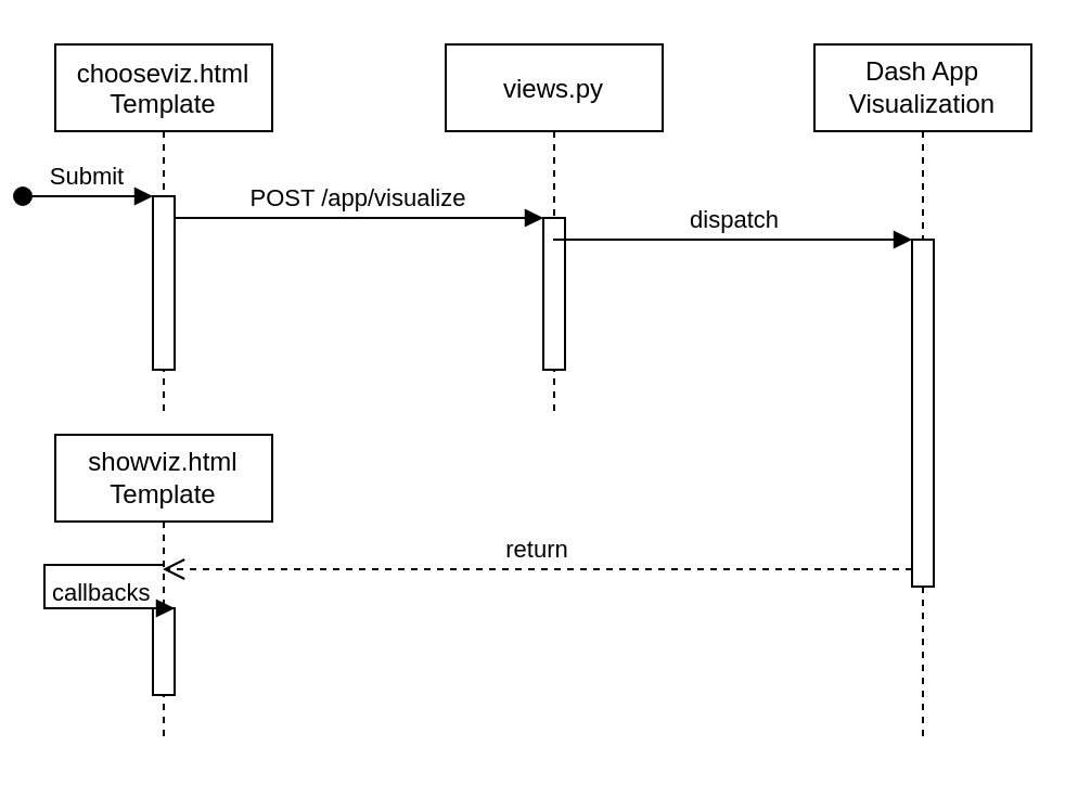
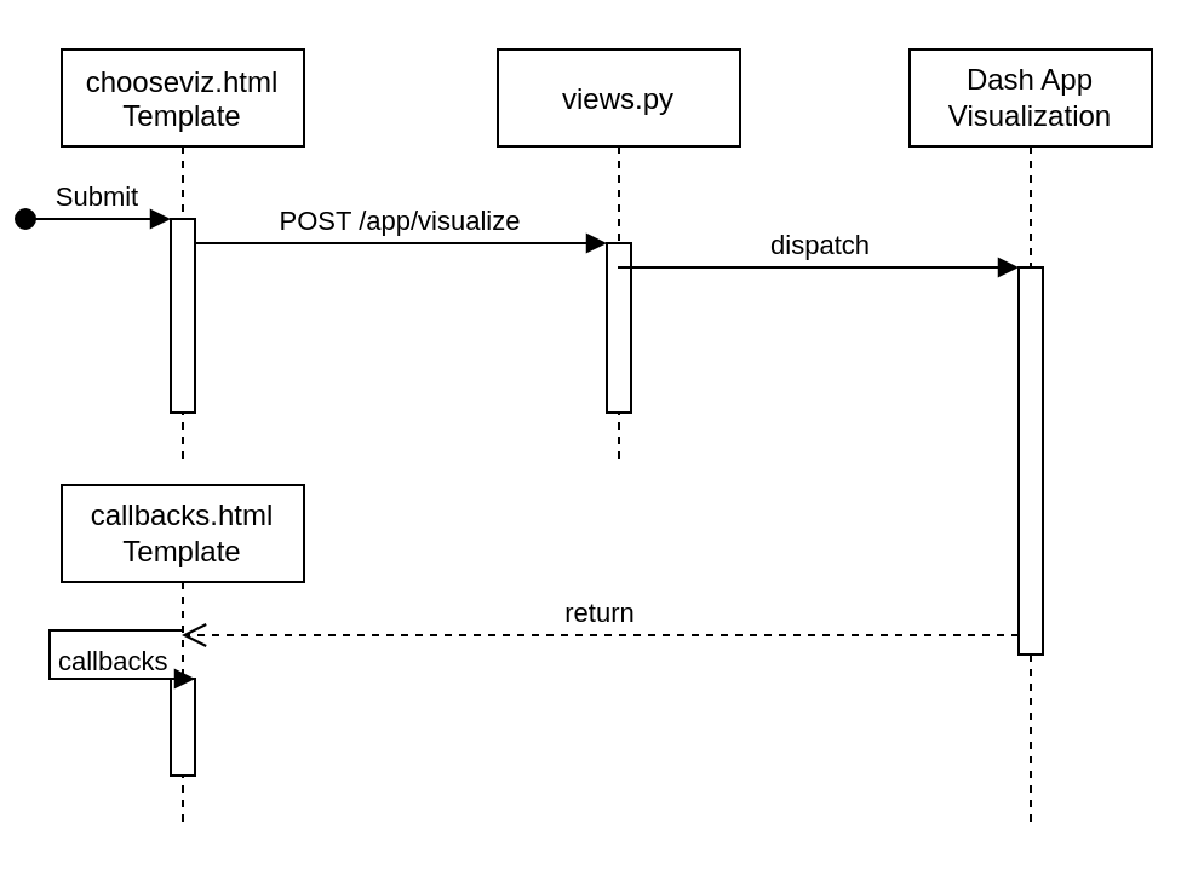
  <mxCell id="0" />
  <mxCell id="1" parent="0" />
  <mxCell id="2" value="chooseviz.html&#10;Template" style="shape=umlLifeline;perimeter=lifelinePerimeter;container=1;collapsible=0;recursiveResize=0;rounded=0;shadow=0;strokeWidth=1;" parent="1" vertex="1"><mxGeometry x="20" y="20" width="100" height="170" as="geometry" /></mxCell>
  <mxCell id="3" value="" style="points=[];perimeter=orthogonalPerimeter;rounded=0;shadow=0;strokeWidth=1;" parent="2" vertex="1"><mxGeometry x="45" y="70" width="10" height="80" as="geometry" /></mxCell>
  <mxCell id="4" value="Submit" style="verticalAlign=bottom;startArrow=oval;endArrow=block;startSize=8;shadow=0;strokeWidth=1;" parent="2" target="3" edge="1"><mxGeometry relative="1" as="geometry"><mxPoint x="-15" y="70" as="sourcePoint" /></mxGeometry></mxCell>
  <mxCell id="5" value="views.py" style="shape=umlLifeline;perimeter=lifelinePerimeter;container=1;collapsible=0;recursiveResize=0;rounded=0;shadow=0;strokeWidth=1;" parent="1" vertex="1"><mxGeometry x="200" y="20" width="100" height="170" as="geometry" /></mxCell>
  <mxCell id="6" value="" style="points=[];perimeter=orthogonalPerimeter;rounded=0;shadow=0;strokeWidth=1;" parent="5" vertex="1"><mxGeometry x="45" y="80" width="10" height="70" as="geometry" /></mxCell>
  <mxCell id="7" value="POST /app/visualize" style="verticalAlign=bottom;endArrow=block;entryX=0;entryY=0;shadow=0;strokeWidth=1;" parent="1" source="3" target="6" edge="1"><mxGeometry relative="1" as="geometry"><mxPoint x="175" y="100" as="sourcePoint" /></mxGeometry></mxCell>
  <mxCell id="8" value="Dash App&lt;br&gt;Visualization" style="shape=umlLifeline;perimeter=lifelinePerimeter;whiteSpace=wrap;html=1;container=1;collapsible=0;recursiveResize=0;outlineConnect=0;" vertex="1" parent="1"><mxGeometry x="370" y="20" width="100" height="320" as="geometry" /></mxCell>
  <mxCell id="9" value="" style="html=1;points=[];perimeter=orthogonalPerimeter;" vertex="1" parent="8"><mxGeometry x="45" y="90" width="10" height="160" as="geometry" /></mxCell>
  <mxCell id="10" value="dispatch" style="html=1;verticalAlign=bottom;endArrow=block;entryX=0;entryY=0;" edge="1" target="9" parent="1" source="5"><mxGeometry relative="1" as="geometry"><mxPoint x="345" y="110" as="sourcePoint" /></mxGeometry></mxCell>
- <mxCell id="11" value="showviz.html&lt;br&gt;Template" style="shape=umlLifeline;perimeter=lifelinePerimeter;whiteSpace=wrap;html=1;container=1;collapsible=0;recursiveResize=0;outlineConnect=0;" vertex="1" parent="1"><mxGeometry x="20" y="200" width="100" height="140" as="geometry" /></mxCell>
+ <mxCell id="11" value="callbacks.html&lt;br&gt;Template" style="shape=umlLifeline;perimeter=lifelinePerimeter;whiteSpace=wrap;html=1;container=1;collapsible=0;recursiveResize=0;outlineConnect=0;" vertex="1" parent="1"><mxGeometry x="20" y="200" width="100" height="140" as="geometry" /></mxCell>
  <mxCell id="12" value="" style="html=1;points=[];perimeter=orthogonalPerimeter;" vertex="1" parent="11"><mxGeometry x="45" y="80" width="10" height="40" as="geometry" /></mxCell>
  <mxCell id="13" value="callbacks" style="edgeStyle=orthogonalEdgeStyle;html=1;align=left;spacingLeft=2;endArrow=block;rounded=0;entryX=1;entryY=0;" edge="1" target="12" parent="11"><mxGeometry relative="1" as="geometry"><mxPoint x="50" y="60" as="sourcePoint" /><Array as="points"><mxPoint x="-5" y="60" /><mxPoint x="-5" y="80" /></Array></mxGeometry></mxCell>
  <mxCell id="14" value="return" style="html=1;verticalAlign=bottom;endArrow=open;dashed=1;endSize=8;exitX=0;exitY=0.95;" edge="1" source="9" parent="1" target="11"><mxGeometry relative="1" as="geometry"><mxPoint x="330" y="215" as="targetPoint" /></mxGeometry></mxCell>
